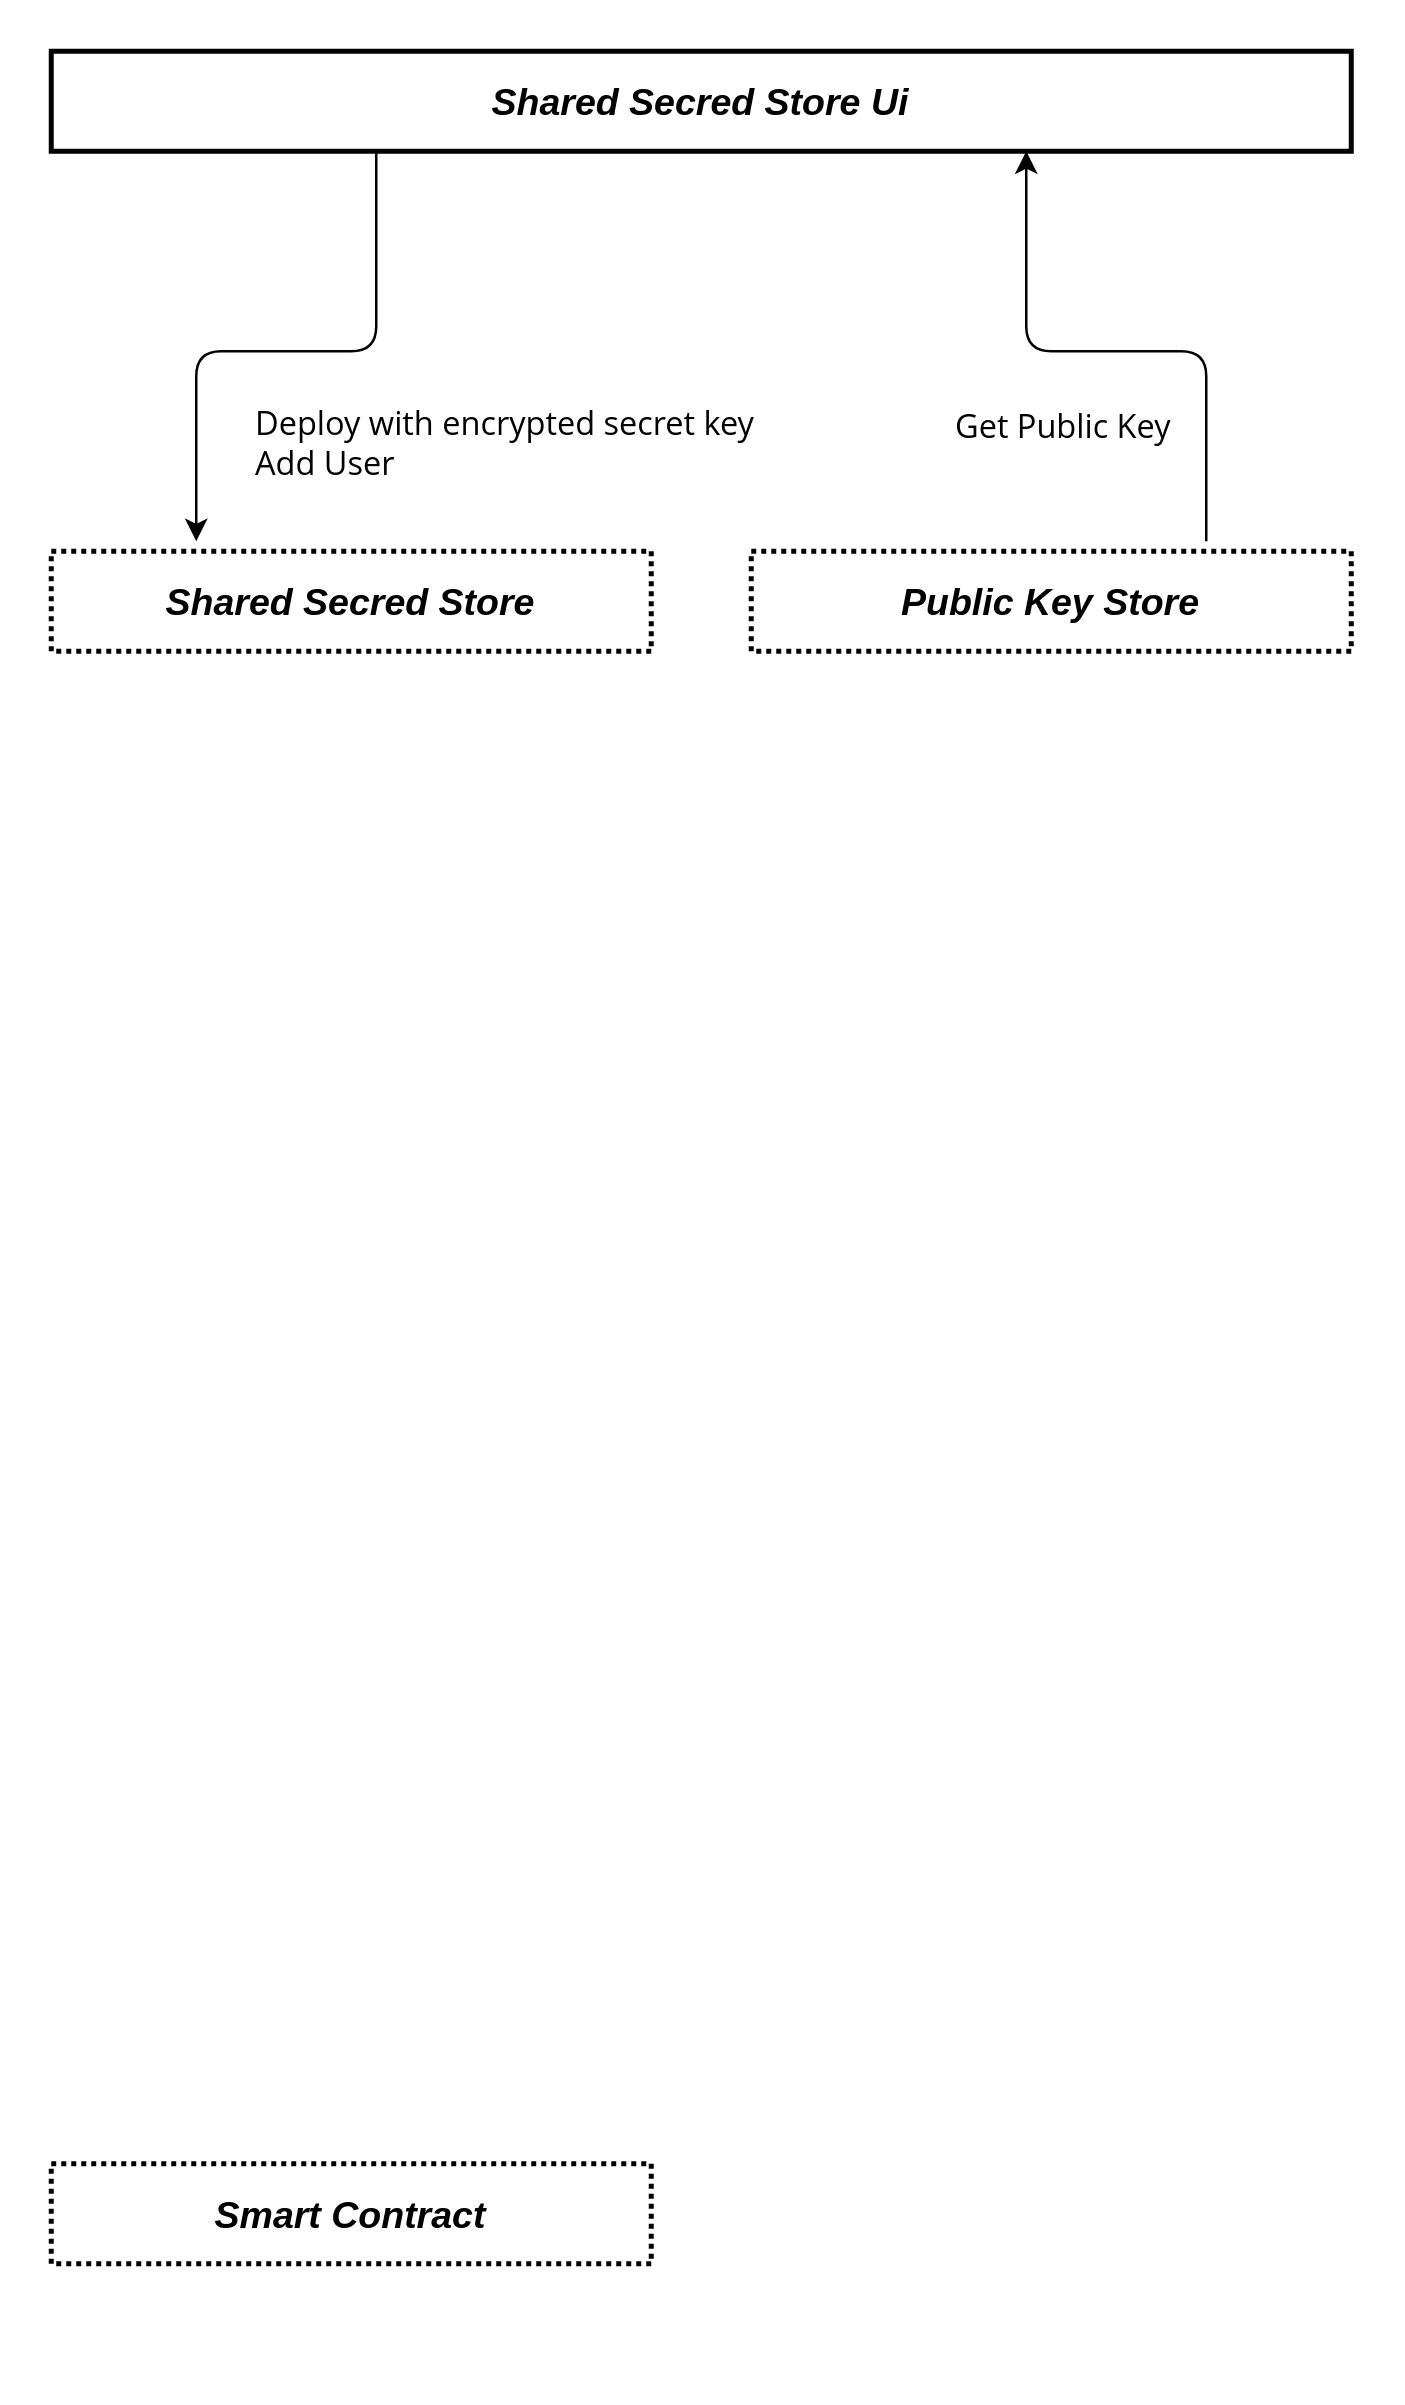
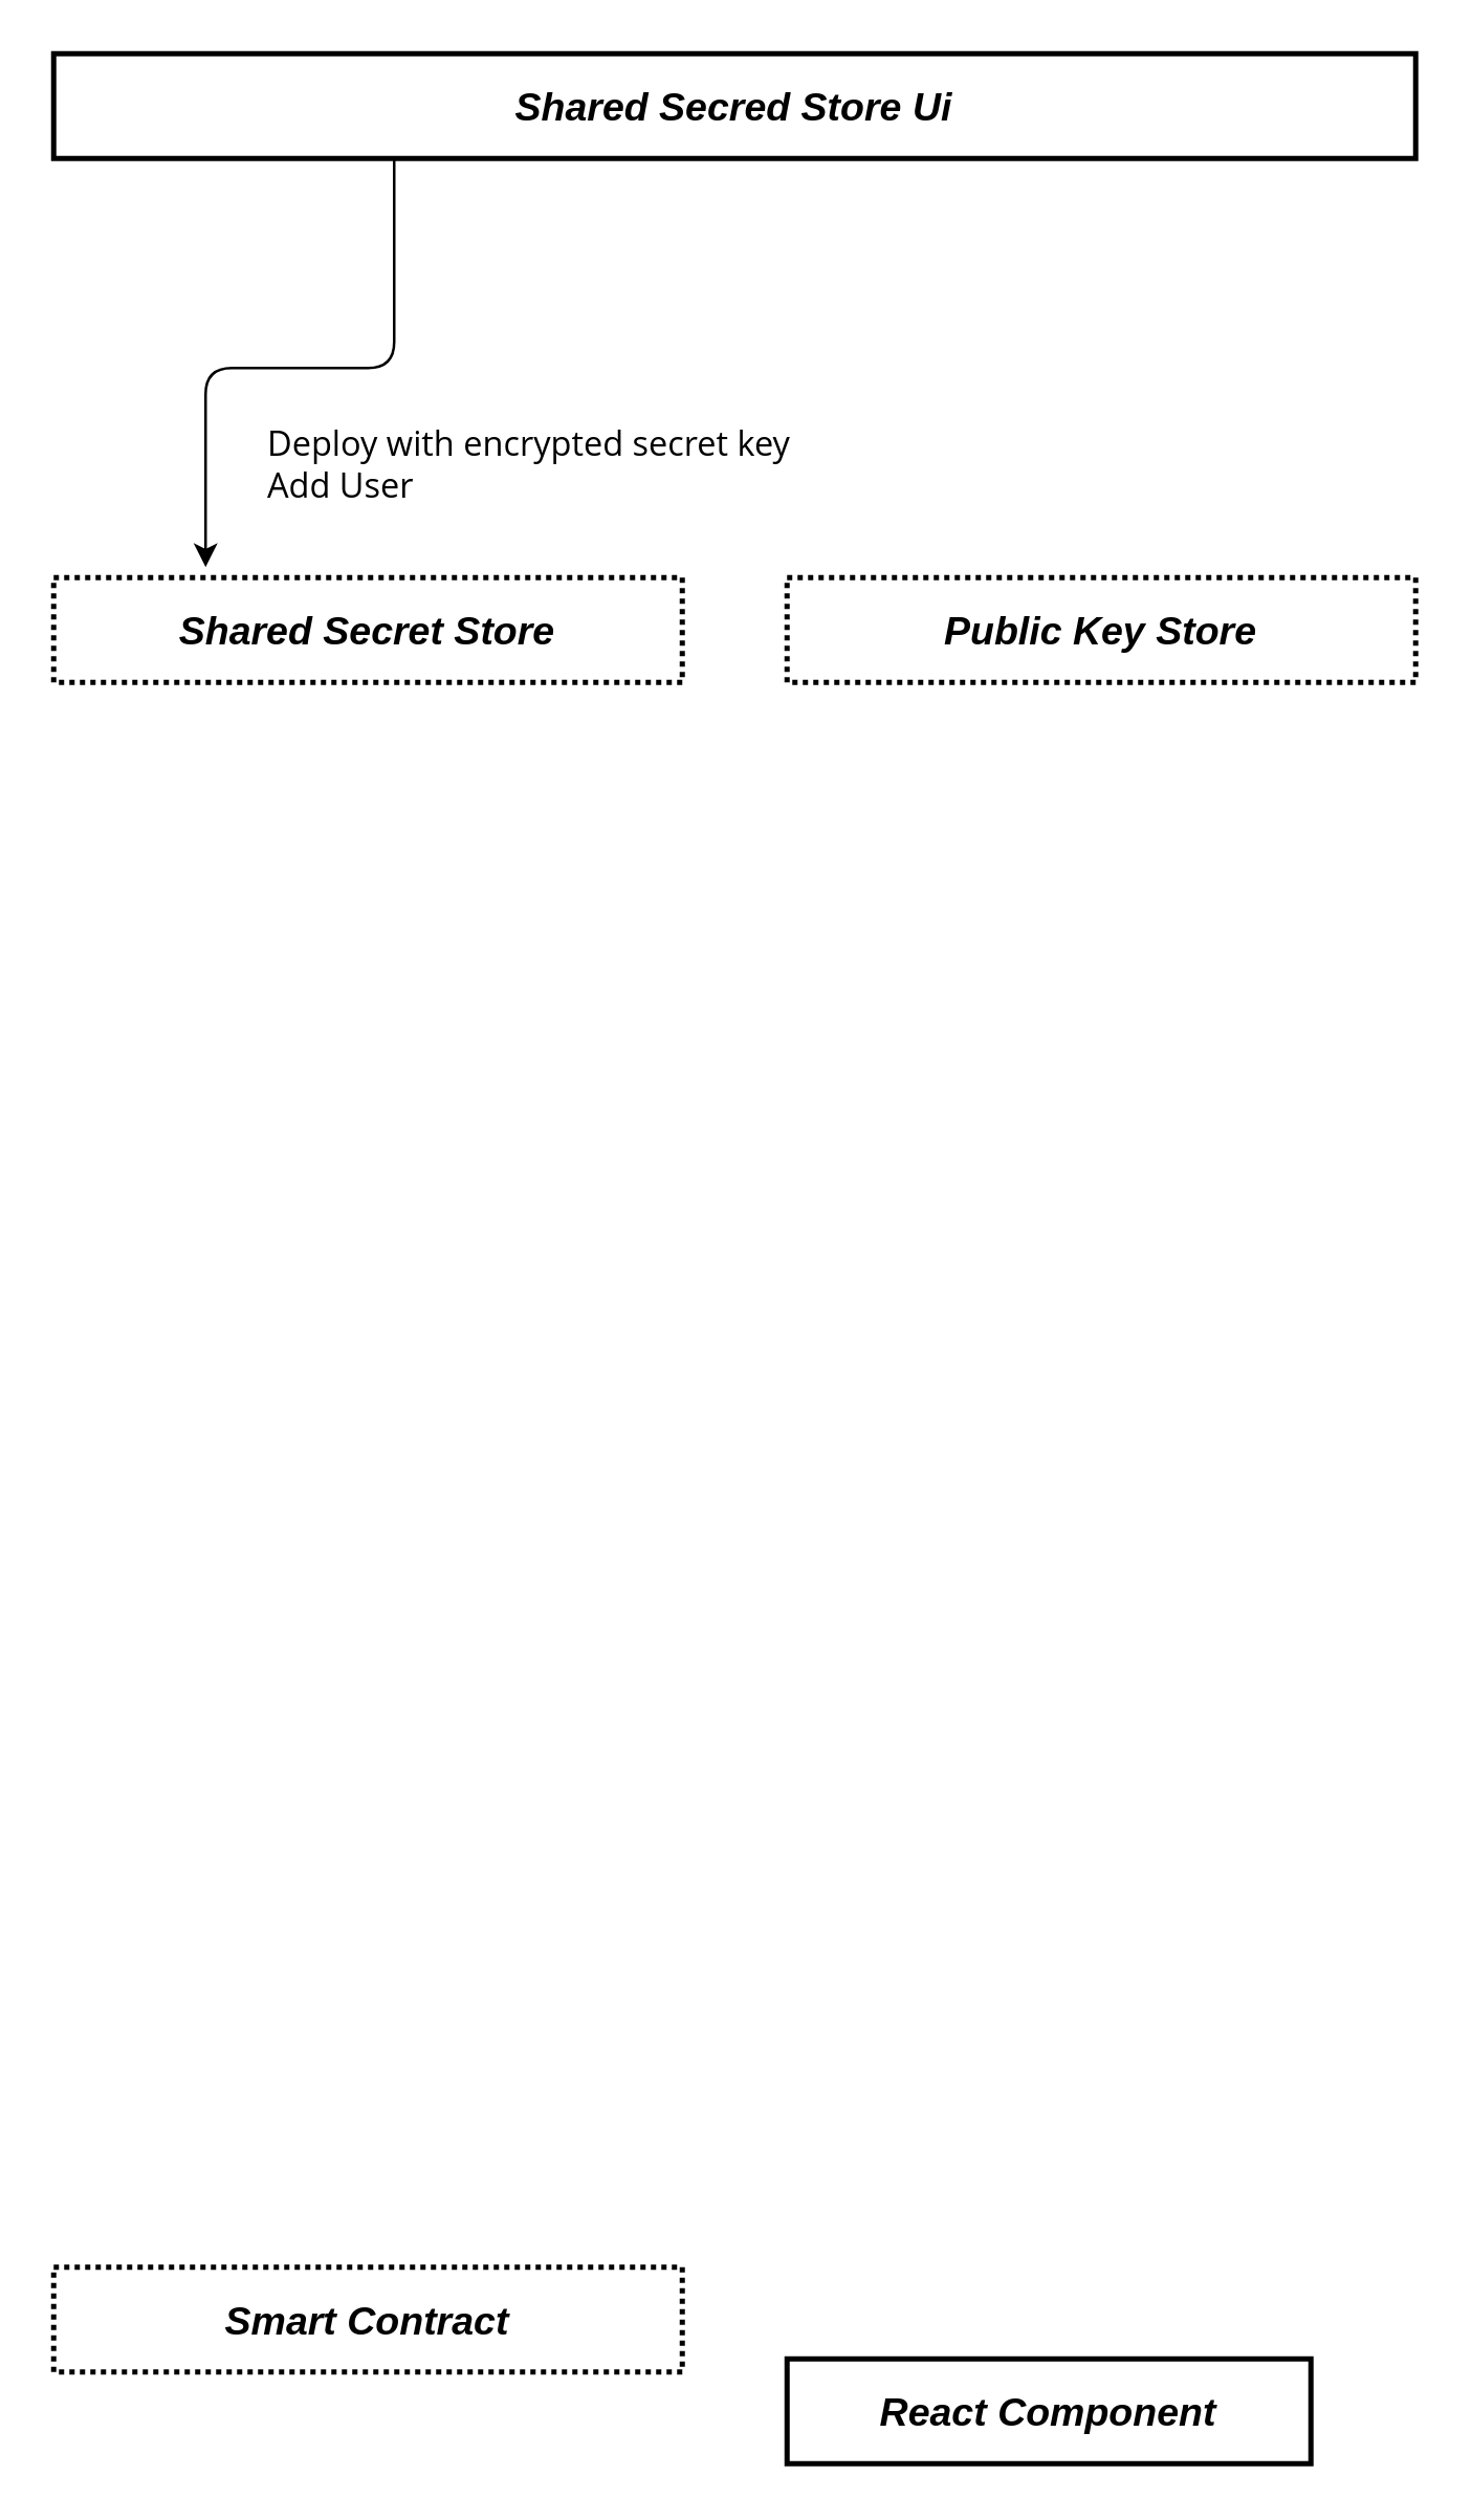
  <mxCell id="0" />
  <mxCell id="1" parent="0" />
  <mxCell id="2" value="Shared Secred Store Ui" style="rounded=0;whiteSpace=wrap;html=1;verticalAlign=middle;fontStyle=3;fontSize=15;perimeterSpacing=0;strokeWidth=2;horizontal=1;" parent="1" vertex="1"><mxGeometry x="20" y="20" width="520" height="40" as="geometry" /></mxCell>
- <mxCell id="3" value="Shared Secred Store" style="rounded=0;whiteSpace=wrap;html=1;verticalAlign=middle;fontStyle=3;fontSize=15;perimeterSpacing=4;strokeWidth=2;horizontal=1;dashed=1;dashPattern=1 1;" parent="1" vertex="1"><mxGeometry x="20" y="220" width="240" height="40" as="geometry" /></mxCell>
+ <mxCell id="3" value="Shared Secret Store" style="rounded=0;whiteSpace=wrap;html=1;verticalAlign=middle;fontStyle=3;fontSize=15;perimeterSpacing=4;strokeWidth=2;horizontal=1;dashed=1;dashPattern=1 1;" parent="1" vertex="1"><mxGeometry x="20" y="220" width="240" height="40" as="geometry" /></mxCell>
  <mxCell id="4" value="Deploy with encrypted secret key&lt;br style=&quot;font-size: 13px;&quot;&gt;Add User" style="endArrow=classic;html=1;exitX=0.25;exitY=1;exitDx=0;exitDy=0;entryX=0.25;entryY=0;entryDx=0;entryDy=0;jumpSize=0;startSize=0;edgeStyle=orthogonalEdgeStyle;fontSize=13;fontFamily=Open Sans;fontSource=https%3A%2F%2Ffonts.googleapis.com%2Fcss%3Ffamily%3DOpen%2BSans;align=left;" parent="1" source="2" target="3" edge="1"><mxGeometry x="0.657" y="22" width="50" height="50" relative="1" as="geometry"><mxPoint x="370" y="330" as="sourcePoint" /><mxPoint x="420" y="280" as="targetPoint" /><mxPoint as="offset" /></mxGeometry></mxCell>
  <mxCell id="5" value="Smart Contract" style="rounded=0;whiteSpace=wrap;html=1;verticalAlign=middle;fontStyle=3;fontSize=15;perimeterSpacing=4;strokeWidth=2;horizontal=1;dashed=1;dashPattern=1 1;" parent="1" vertex="1"><mxGeometry x="20" y="865" width="240" height="40" as="geometry" /></mxCell>
+ <mxCell id="6" value="React Component" style="rounded=0;whiteSpace=wrap;html=1;verticalAlign=middle;fontStyle=3;fontSize=15;perimeterSpacing=4;strokeWidth=2;horizontal=1;" parent="1" vertex="1"><mxGeometry x="300" y="900" width="200" height="40" as="geometry" /></mxCell>
  <mxCell id="7" value="Public Key Store" style="rounded=0;whiteSpace=wrap;html=1;verticalAlign=middle;fontStyle=3;fontSize=15;perimeterSpacing=4;strokeWidth=2;horizontal=1;dashed=1;dashPattern=1 1;" parent="1" vertex="1"><mxGeometry x="300" y="220" width="240" height="40" as="geometry" /></mxCell>
- <mxCell id="8" value="Get Public Key" style="endArrow=classic;html=1;exitX=0.75;exitY=0;exitDx=0;exitDy=0;jumpSize=0;startSize=0;edgeStyle=orthogonalEdgeStyle;fontFamily=Open Sans;fontSource=https%3A%2F%2Ffonts.googleapis.com%2Fcss%3Ffamily%3DOpen%2BSans;fontSize=13;align=left;entryX=0.75;entryY=1;entryDx=0;entryDy=0;" parent="1" source="7" target="2" edge="1"><mxGeometry x="0.298" y="42" width="50" height="50" relative="1" as="geometry"><mxPoint x="208" y="84" as="sourcePoint" /><mxPoint x="640" y="160" as="targetPoint" /><mxPoint x="12" y="30" as="offset" /></mxGeometry></mxCell>
